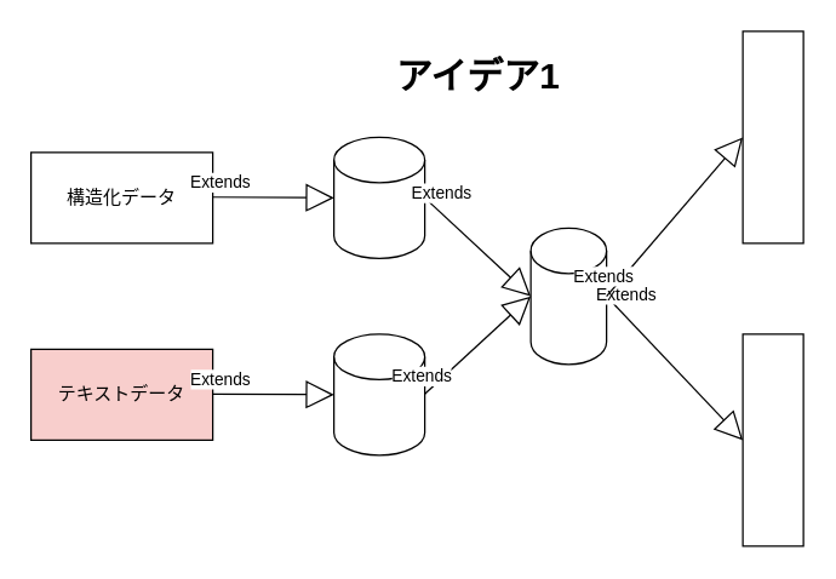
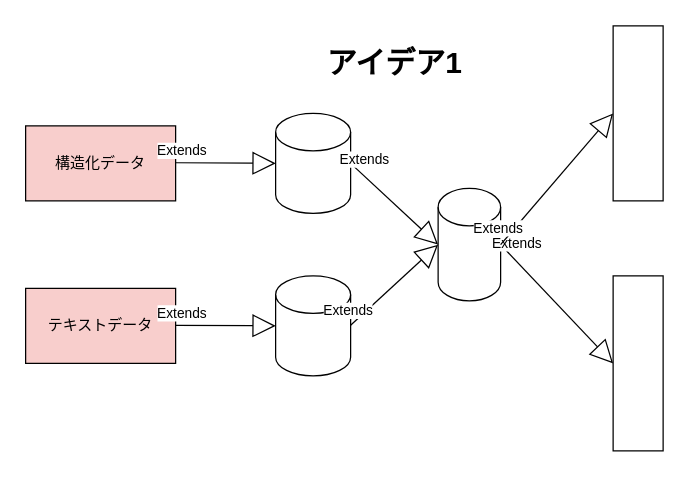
  <mxCell id="0" />
  <mxCell id="1" parent="0" />
- <mxCell id="2" value="構造化データ" style="rounded=0;whiteSpace=wrap;html=1;" vertex="1" parent="1"><mxGeometry x="20" y="100" width="120" height="60" as="geometry" /></mxCell>
+ <mxCell id="2" value="構造化データ" style="rounded=0;whiteSpace=wrap;html=1;fillColor=#f8cecc;" vertex="1" parent="1"><mxGeometry x="20" y="100" width="120" height="60" as="geometry" /></mxCell>
  <mxCell id="3" value="テキストデータ" style="rounded=0;whiteSpace=wrap;html=1;fillColor=#f8cecc;" vertex="1" parent="1"><mxGeometry x="20" y="230" width="120" height="60" as="geometry" /></mxCell>
  <mxCell id="4" value="アイデア1" style="text;strokeColor=none;fillColor=none;html=1;fontSize=24;fontStyle=1;verticalAlign=middle;align=center;" vertex="1" parent="1"><mxGeometry x="265" y="30" width="100" height="40" as="geometry" /></mxCell>
  <mxCell id="5" value="" style="shape=cylinder3;whiteSpace=wrap;html=1;boundedLbl=1;backgroundOutline=1;size=15;" vertex="1" parent="1"><mxGeometry x="220" y="90" width="60" height="80" as="geometry" /></mxCell>
  <mxCell id="6" value="" style="shape=cylinder3;whiteSpace=wrap;html=1;boundedLbl=1;backgroundOutline=1;size=15;" vertex="1" parent="1"><mxGeometry x="220" y="220" width="60" height="80" as="geometry" /></mxCell>
  <mxCell id="7" value="Extends" style="endArrow=block;endSize=16;endFill=0;html=1;rounded=0;entryX=0;entryY=0.5;entryDx=0;entryDy=0;entryPerimeter=0;" edge="1" parent="1" target="6"><mxGeometry x="-0.875" y="10" width="160" relative="1" as="geometry"><mxPoint x="140" y="259.5" as="sourcePoint" /><mxPoint x="300" y="259.5" as="targetPoint" /><mxPoint as="offset" /></mxGeometry></mxCell>
  <mxCell id="8" value="Extends" style="endArrow=block;endSize=16;endFill=0;html=1;rounded=0;" edge="1" parent="1"><mxGeometry x="-0.875" y="10" width="160" relative="1" as="geometry"><mxPoint x="140" y="129.5" as="sourcePoint" /><mxPoint x="220" y="130" as="targetPoint" /><mxPoint as="offset" /></mxGeometry></mxCell>
  <mxCell id="9" value="" style="shape=cylinder3;whiteSpace=wrap;html=1;boundedLbl=1;backgroundOutline=1;size=15;" vertex="1" parent="1"><mxGeometry x="350" y="150" width="50" height="90" as="geometry" /></mxCell>
  <mxCell id="10" value="" style="rounded=0;whiteSpace=wrap;html=1;" vertex="1" parent="1"><mxGeometry x="490" y="20" width="40" height="140" as="geometry" /></mxCell>
  <mxCell id="11" value="" style="rounded=0;whiteSpace=wrap;html=1;" vertex="1" parent="1"><mxGeometry x="490" y="220" width="40" height="140" as="geometry" /></mxCell>
  <mxCell id="12" value="Extends" style="endArrow=block;endSize=16;endFill=0;html=1;rounded=0;entryX=0;entryY=0.5;entryDx=0;entryDy=0;entryPerimeter=0;" edge="1" parent="1" target="9"><mxGeometry x="-0.875" y="10" width="160" relative="1" as="geometry"><mxPoint x="280" y="259.5" as="sourcePoint" /><mxPoint x="360" y="260" as="targetPoint" /><mxPoint as="offset" /></mxGeometry></mxCell>
  <mxCell id="13" value="Extends" style="endArrow=block;endSize=16;endFill=0;html=1;rounded=0;entryX=0;entryY=0.5;entryDx=0;entryDy=0;entryPerimeter=0;exitX=1;exitY=0.5;exitDx=0;exitDy=0;exitPerimeter=0;" edge="1" parent="1" source="5" target="9"><mxGeometry x="-0.875" y="10" width="160" relative="1" as="geometry"><mxPoint x="290" y="269.5" as="sourcePoint" /><mxPoint x="360" y="200" as="targetPoint" /><mxPoint as="offset" /></mxGeometry></mxCell>
  <mxCell id="14" value="Extends" style="endArrow=block;endSize=16;endFill=0;html=1;rounded=0;entryX=0;entryY=0.5;entryDx=0;entryDy=0;exitX=1;exitY=0.5;exitDx=0;exitDy=0;exitPerimeter=0;" edge="1" parent="1" source="9" target="11"><mxGeometry x="-0.875" y="10" width="160" relative="1" as="geometry"><mxPoint x="410" y="189.5" as="sourcePoint" /><mxPoint x="480" y="120" as="targetPoint" /><mxPoint as="offset" /></mxGeometry></mxCell>
  <mxCell id="15" value="Extends" style="endArrow=block;endSize=16;endFill=0;html=1;rounded=0;entryX=0;entryY=0.5;entryDx=0;entryDy=0;exitX=1;exitY=0.5;exitDx=0;exitDy=0;exitPerimeter=0;" edge="1" parent="1" source="9" target="10"><mxGeometry x="-0.875" y="10" width="160" relative="1" as="geometry"><mxPoint x="420" y="199.5" as="sourcePoint" /><mxPoint x="500" y="280" as="targetPoint" /><mxPoint as="offset" /></mxGeometry></mxCell>
